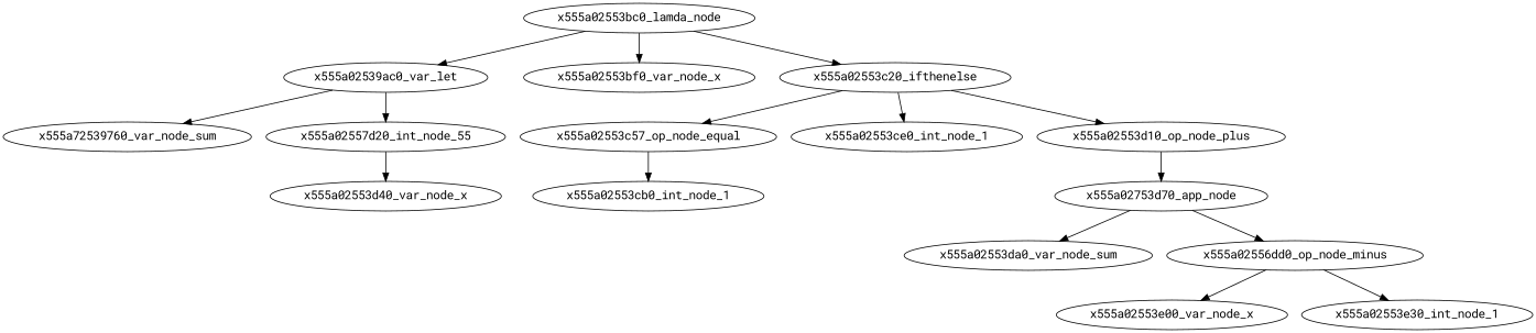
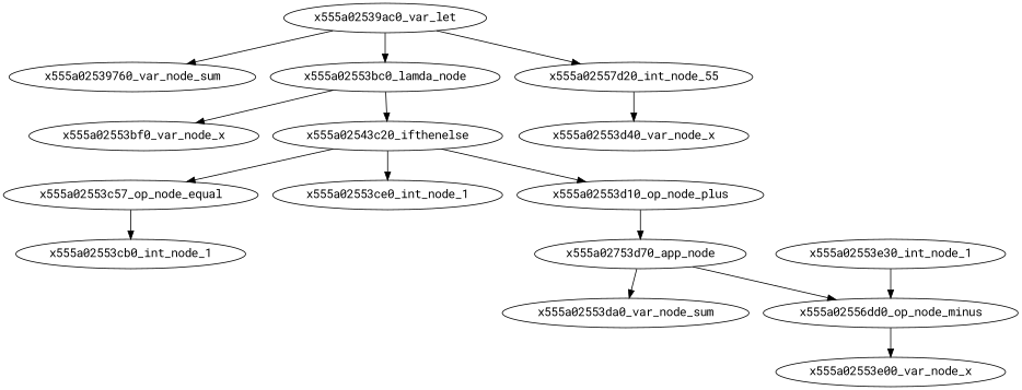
  digraph {
    fontname="Roboto Mono"
    node [fontname="Roboto Mono"]
    edge [fontname="Roboto Mono"]
    x555a02539ac0_var_let
-   x555a02539760_var_node_sum [label=x555a72539760_var_node_sum]
+   x555a02539760_var_node_sum
    x555a02553bc0_lamda_node
    x555a02557d20_int_node_55
    x555a02553bf0_var_node_x
-   x555a02553c20_ifthenelse
+   x555a02553c20_ifthenelse [label=x555a02543c20_ifthenelse]
    x555a02553d40_var_node_x
    n8 [label=x555a02553c57_op_node_equal]
    x555a02553ce0_int_node_1
    x555a02553d10_op_node_plus
    x555a02553cb0_int_node_1
    n12 [label=x555a02753d70_app_node]
    x555a02553da0_var_node_sum
    n14 [label=x555a02556dd0_op_node_minus]
    x555a02553e00_var_node_x
    x555a02553e30_int_node_1
    x555a02539ac0_var_let -> x555a02539760_var_node_sum
-   x555a02553bc0_lamda_node -> x555a02539ac0_var_let
+   x555a02539ac0_var_let -> x555a02553bc0_lamda_node
    x555a02539ac0_var_let -> x555a02557d20_int_node_55
    x555a02553bc0_lamda_node -> x555a02553bf0_var_node_x
    x555a02553bc0_lamda_node -> x555a02553c20_ifthenelse
    x555a02557d20_int_node_55 -> x555a02553d40_var_node_x
    x555a02553c20_ifthenelse -> n8
    x555a02553c20_ifthenelse -> x555a02553ce0_int_node_1
    x555a02553c20_ifthenelse -> x555a02553d10_op_node_plus
    n8 -> x555a02553cb0_int_node_1
    x555a02553d10_op_node_plus -> n12
    n12 -> x555a02553da0_var_node_sum
    n12 -> n14
    n14 -> x555a02553e00_var_node_x
-   n14 -> x555a02553e30_int_node_1
+   x555a02553e30_int_node_1 -> n14
  }
